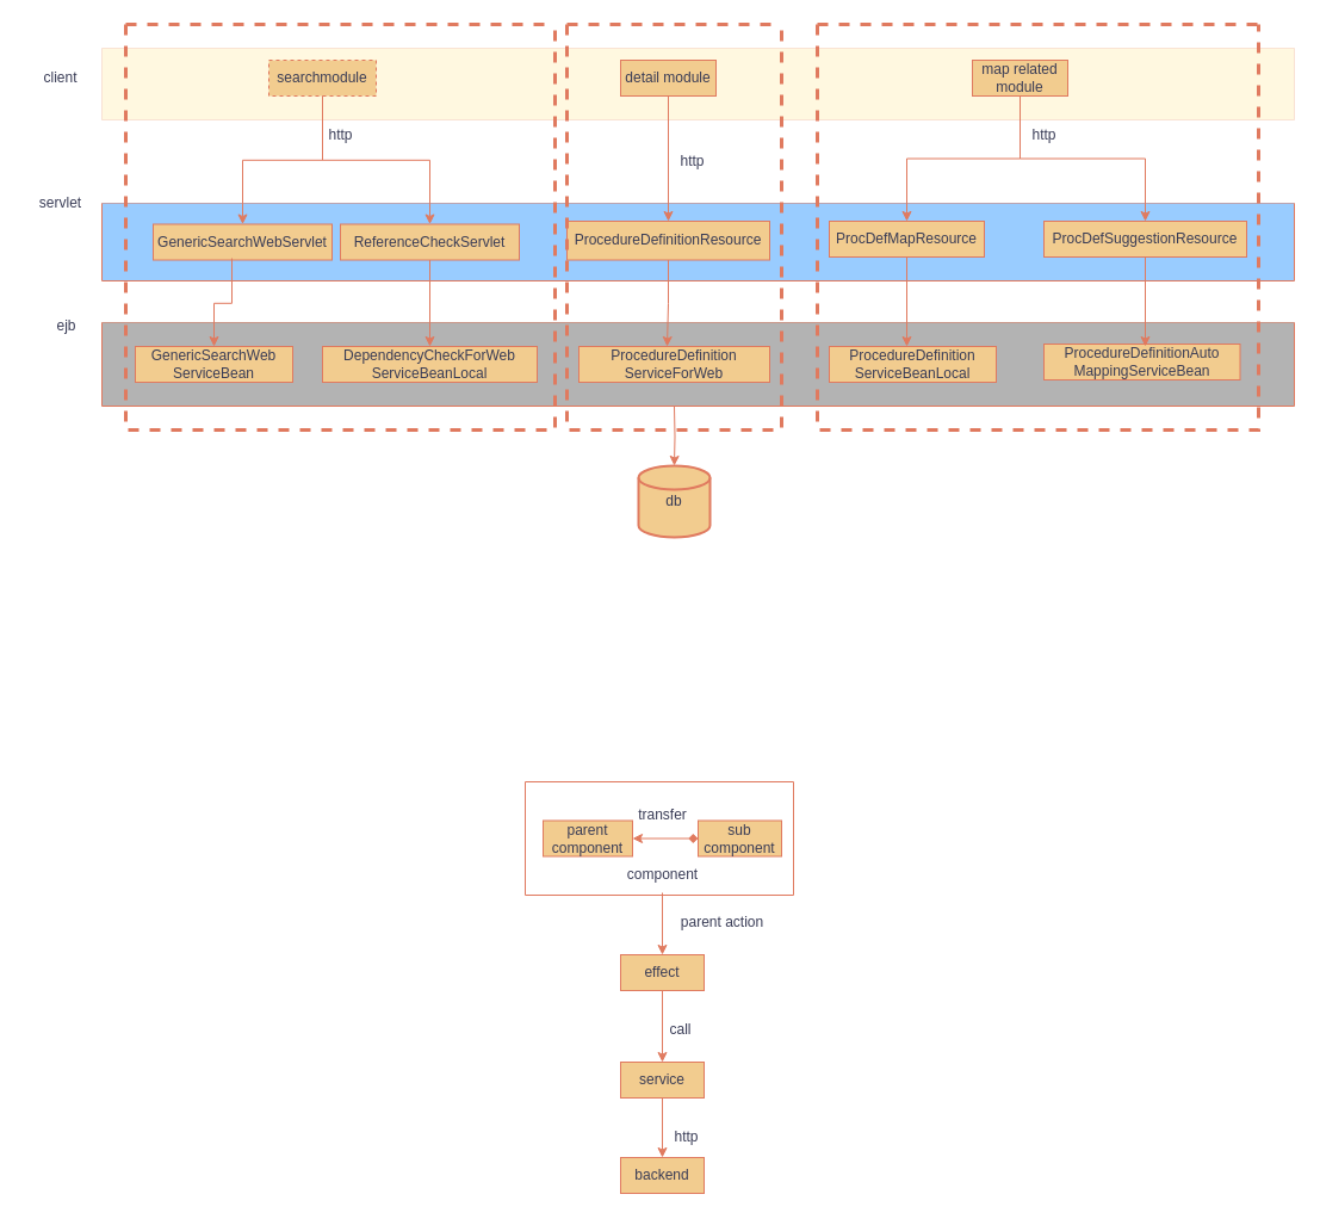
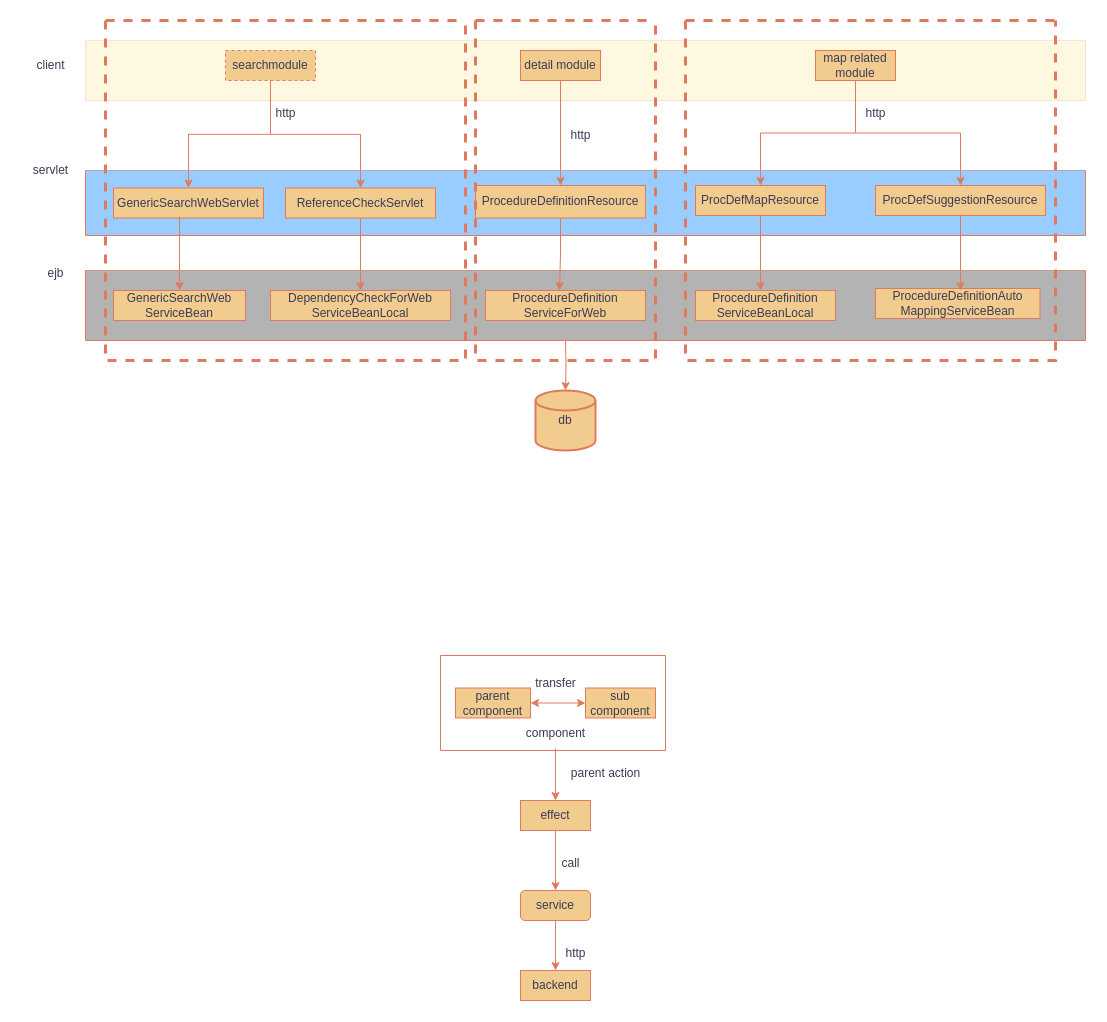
  <mxCell id="0" />
  <mxCell id="1" parent="0" />
  <mxCell id="2" value="" style="swimlane;startSize=0;rounded=0;labelBackgroundColor=none;swimlaneFillColor=#FFD966;fillStyle=auto;shadow=0;textShadow=0;glass=0;opacity=20;fillColor=#F2CC8F;strokeColor=#E07A5F;fontColor=#393C56;" vertex="1" parent="1"><mxGeometry x="85" y="40" width="1000" height="60" as="geometry"><mxRectangle x="200" y="40" width="50" height="40" as="alternateBounds" /></mxGeometry></mxCell>
  <mxCell id="3" value="searchmodule" style="rounded=0;whiteSpace=wrap;html=1;labelBackgroundColor=none;fillColor=#F2CC8F;strokeColor=#E07A5F;fontColor=#393C56;dashed=1;" vertex="1" parent="2"><mxGeometry x="140" y="10" width="90" height="30" as="geometry" /></mxCell>
  <mxCell id="4" value="detail module" style="rounded=0;whiteSpace=wrap;html=1;labelBackgroundColor=none;fillColor=#F2CC8F;strokeColor=#E07A5F;fontColor=#393C56;" vertex="1" parent="2"><mxGeometry x="435" y="10" width="80" height="30" as="geometry" /></mxCell>
  <mxCell id="5" value="map related module" style="rounded=0;whiteSpace=wrap;html=1;labelBackgroundColor=none;fillColor=#F2CC8F;strokeColor=#E07A5F;fontColor=#393C56;" vertex="1" parent="2"><mxGeometry x="730" y="10" width="80" height="30" as="geometry" /></mxCell>
  <mxCell id="6" value="client" style="text;html=1;align=center;verticalAlign=middle;resizable=0;points=[];autosize=1;strokeColor=none;fillColor=none;rounded=0;labelBackgroundColor=none;fontColor=#393C56;" vertex="1" parent="1"><mxGeometry x="25" y="50" width="50" height="30" as="geometry" /></mxCell>
  <mxCell id="7" value="" style="swimlane;startSize=0;rounded=0;labelBackgroundColor=none;swimlaneFillColor=#99CCFF;fillColor=#F2CC8F;strokeColor=#E07A5F;fontColor=#393C56;" vertex="1" parent="1"><mxGeometry x="85" y="170" width="1000" height="65" as="geometry"><mxRectangle x="200" y="40" width="50" height="40" as="alternateBounds" /></mxGeometry></mxCell>
- <mxCell id="8" value="GenericSearchWebServlet" style="rounded=0;whiteSpace=wrap;html=1;labelBackgroundColor=none;fillColor=#F2CC8F;strokeColor=#E07A5F;fontColor=#393C56;" vertex="1" parent="7"><mxGeometry x="43" y="17.5" width="150" height="30" as="geometry" /></mxCell>
+ <mxCell id="8" value="GenericSearchWebServlet" style="rounded=0;whiteSpace=wrap;html=1;labelBackgroundColor=none;fillColor=#F2CC8F;strokeColor=#E07A5F;fontColor=#393C56;" vertex="1" parent="7"><mxGeometry x="28" y="17.5" width="150" height="30" as="geometry" /></mxCell>
  <mxCell id="9" value="ReferenceCheckServlet" style="rounded=0;whiteSpace=wrap;html=1;labelBackgroundColor=none;fillColor=#F2CC8F;strokeColor=#E07A5F;fontColor=#393C56;" vertex="1" parent="7"><mxGeometry x="200" y="17.5" width="150" height="30" as="geometry" /></mxCell>
  <mxCell id="10" value="ProcedureDefinitionResource" style="rounded=0;whiteSpace=wrap;html=1;labelBackgroundColor=none;fillColor=#F2CC8F;strokeColor=#E07A5F;fontColor=#393C56;" vertex="1" parent="7"><mxGeometry x="390" y="15" width="170" height="32.5" as="geometry" /></mxCell>
  <mxCell id="11" value="ProcDefMapResource" style="rounded=0;whiteSpace=wrap;html=1;labelBackgroundColor=none;fillColor=#F2CC8F;strokeColor=#E07A5F;fontColor=#393C56;" vertex="1" parent="7"><mxGeometry x="610" y="15" width="130" height="30" as="geometry" /></mxCell>
  <mxCell id="12" value="ProcDefSuggestionResource" style="rounded=0;whiteSpace=wrap;html=1;labelBackgroundColor=none;fillColor=#F2CC8F;strokeColor=#E07A5F;fontColor=#393C56;" vertex="1" parent="7"><mxGeometry x="790" y="15" width="170" height="30" as="geometry" /></mxCell>
  <mxCell id="13" value="servlet" style="text;html=1;align=center;verticalAlign=middle;resizable=0;points=[];autosize=1;strokeColor=none;fillColor=none;rounded=0;labelBackgroundColor=none;fontColor=#393C56;" vertex="1" parent="1"><mxGeometry x="20" y="155" width="60" height="30" as="geometry" /></mxCell>
  <mxCell id="14" value="" style="edgeStyle=orthogonalEdgeStyle;rounded=0;orthogonalLoop=1;jettySize=auto;html=1;labelBackgroundColor=none;fontColor=default;strokeColor=#E07A5F;" edge="1" parent="1" target="22"><mxGeometry relative="1" as="geometry"><mxPoint x="565" y="340" as="sourcePoint" /></mxGeometry></mxCell>
  <mxCell id="15" value="" style="swimlane;startSize=0;rounded=0;labelBackgroundColor=none;swimlaneFillColor=#B3B3B3;fillColor=#F2CC8F;strokeColor=#E07A5F;fontColor=#393C56;" vertex="1" parent="1"><mxGeometry x="85" y="270" width="1000" height="70" as="geometry"><mxRectangle x="200" y="40" width="50" height="40" as="alternateBounds" /></mxGeometry></mxCell>
  <mxCell id="16" value="GenericSearchWeb&lt;br&gt;ServiceBean" style="rounded=0;whiteSpace=wrap;html=1;labelBackgroundColor=none;fillColor=#F2CC8F;strokeColor=#E07A5F;fontColor=#393C56;" vertex="1" parent="15"><mxGeometry x="28" y="20" width="132" height="30" as="geometry" /></mxCell>
  <mxCell id="17" value="DependencyCheckForWeb&lt;br&gt;ServiceBeanLocal" style="rounded=0;whiteSpace=wrap;html=1;labelBackgroundColor=none;fillColor=#F2CC8F;strokeColor=#E07A5F;fontColor=#393C56;" vertex="1" parent="15"><mxGeometry x="185" y="20" width="180" height="30" as="geometry" /></mxCell>
  <mxCell id="18" value="ProcedureDefinition&lt;br&gt;ServiceForWeb" style="rounded=0;whiteSpace=wrap;html=1;labelBackgroundColor=none;fillColor=#F2CC8F;strokeColor=#E07A5F;fontColor=#393C56;" vertex="1" parent="15"><mxGeometry x="400" y="20" width="160" height="30" as="geometry" /></mxCell>
  <mxCell id="19" value="ProcedureDefinition&lt;br&gt;ServiceBeanLocal" style="rounded=0;whiteSpace=wrap;html=1;labelBackgroundColor=none;fillColor=#F2CC8F;strokeColor=#E07A5F;fontColor=#393C56;" vertex="1" parent="15"><mxGeometry x="610" y="20" width="140" height="30" as="geometry" /></mxCell>
  <mxCell id="20" value="ProcedureDefinitionAuto&lt;br&gt;MappingServiceBean" style="rounded=0;whiteSpace=wrap;html=1;labelBackgroundColor=none;fillColor=#F2CC8F;strokeColor=#E07A5F;fontColor=#393C56;" vertex="1" parent="15"><mxGeometry x="790" y="18" width="164.5" height="30" as="geometry" /></mxCell>
  <mxCell id="21" value="ejb" style="text;html=1;align=center;verticalAlign=middle;resizable=0;points=[];autosize=1;strokeColor=none;fillColor=none;rounded=0;labelBackgroundColor=none;fontColor=#393C56;" vertex="1" parent="1"><mxGeometry x="35" y="258" width="40" height="30" as="geometry" /></mxCell>
  <mxCell id="22" value="db" style="strokeWidth=2;html=1;shape=mxgraph.flowchart.database;whiteSpace=wrap;rounded=0;labelBackgroundColor=none;fillColor=#F2CC8F;strokeColor=#E07A5F;fontColor=#393C56;" vertex="1" parent="1"><mxGeometry x="535" y="390" width="60" height="60" as="geometry" /></mxCell>
  <mxCell id="23" value="" style="edgeStyle=orthogonalEdgeStyle;rounded=0;orthogonalLoop=1;jettySize=auto;html=1;labelBackgroundColor=none;fontColor=default;strokeColor=#E07A5F;" edge="1" parent="1" source="3" target="9"><mxGeometry relative="1" as="geometry" /></mxCell>
  <mxCell id="24" style="edgeStyle=orthogonalEdgeStyle;rounded=0;orthogonalLoop=1;jettySize=auto;html=1;labelBackgroundColor=none;fontColor=default;strokeColor=#E07A5F;" edge="1" parent="1" source="3" target="8"><mxGeometry relative="1" as="geometry" /></mxCell>
  <mxCell id="25" style="edgeStyle=orthogonalEdgeStyle;rounded=0;orthogonalLoop=1;jettySize=auto;html=1;entryX=0.5;entryY=0;entryDx=0;entryDy=0;labelBackgroundColor=none;fontColor=default;strokeColor=#E07A5F;" edge="1" parent="1" source="5" target="11"><mxGeometry relative="1" as="geometry" /></mxCell>
  <mxCell id="26" style="edgeStyle=orthogonalEdgeStyle;rounded=0;orthogonalLoop=1;jettySize=auto;html=1;labelBackgroundColor=none;fontColor=default;strokeColor=#E07A5F;" edge="1" parent="1" source="5" target="12"><mxGeometry relative="1" as="geometry" /></mxCell>
  <mxCell id="27" value="" style="edgeStyle=orthogonalEdgeStyle;rounded=0;orthogonalLoop=1;jettySize=auto;html=1;labelBackgroundColor=none;fontColor=default;exitX=0.44;exitY=0.95;exitDx=0;exitDy=0;exitPerimeter=0;strokeColor=#E07A5F;" edge="1" parent="1" source="8" target="16"><mxGeometry relative="1" as="geometry" /></mxCell>
  <mxCell id="28" style="edgeStyle=orthogonalEdgeStyle;rounded=0;orthogonalLoop=1;jettySize=auto;html=1;entryX=0.5;entryY=0;entryDx=0;entryDy=0;labelBackgroundColor=none;fontColor=default;strokeColor=#E07A5F;" edge="1" parent="1" source="9" target="17"><mxGeometry relative="1" as="geometry" /></mxCell>
  <mxCell id="29" style="edgeStyle=orthogonalEdgeStyle;rounded=0;orthogonalLoop=1;jettySize=auto;html=1;labelBackgroundColor=none;fontColor=default;strokeColor=#E07A5F;" edge="1" parent="1" source="11"><mxGeometry relative="1" as="geometry"><mxPoint x="760" y="290" as="targetPoint" /></mxGeometry></mxCell>
  <mxCell id="30" style="edgeStyle=orthogonalEdgeStyle;rounded=0;orthogonalLoop=1;jettySize=auto;html=1;labelBackgroundColor=none;fontColor=default;strokeColor=#E07A5F;" edge="1" parent="1" source="12"><mxGeometry relative="1" as="geometry"><mxPoint x="960" y="290" as="targetPoint" /></mxGeometry></mxCell>
  <mxCell id="31" value="" style="edgeStyle=orthogonalEdgeStyle;rounded=0;orthogonalLoop=1;jettySize=auto;html=1;labelBackgroundColor=none;fontColor=default;strokeColor=#E07A5F;" edge="1" parent="1" source="32" target="34"><mxGeometry relative="1" as="geometry" /></mxCell>
  <mxCell id="32" value="effect" style="rounded=0;whiteSpace=wrap;html=1;labelBackgroundColor=none;fillColor=#F2CC8F;strokeColor=#E07A5F;fontColor=#393C56;" vertex="1" parent="1"><mxGeometry x="520" y="800" width="70" height="30" as="geometry" /></mxCell>
  <mxCell id="33" value="" style="edgeStyle=orthogonalEdgeStyle;rounded=0;orthogonalLoop=1;jettySize=auto;html=1;labelBackgroundColor=none;fontColor=default;strokeColor=#E07A5F;" edge="1" parent="1" source="34" target="35"><mxGeometry relative="1" as="geometry" /></mxCell>
- <mxCell id="34" value="service" style="rounded=0;whiteSpace=wrap;html=1;labelBackgroundColor=none;fillColor=#F2CC8F;strokeColor=#E07A5F;fontColor=#393C56;" vertex="1" parent="1"><mxGeometry x="520" y="890" width="70" height="30" as="geometry" /></mxCell>
+ <mxCell id="34" value="service" style="whiteSpace=wrap;html=1;labelBackgroundColor=none;fillColor=#F2CC8F;strokeColor=#E07A5F;fontColor=#393C56;rounded=1;" vertex="1" parent="1"><mxGeometry x="520" y="890" width="70" height="30" as="geometry" /></mxCell>
  <mxCell id="35" value="backend" style="rounded=0;whiteSpace=wrap;html=1;labelBackgroundColor=none;fillColor=#F2CC8F;strokeColor=#E07A5F;fontColor=#393C56;" vertex="1" parent="1"><mxGeometry x="520" y="970" width="70" height="30" as="geometry" /></mxCell>
  <mxCell id="36" value="" style="swimlane;startSize=0;rounded=0;labelBackgroundColor=none;fillColor=#F2CC8F;strokeColor=#E07A5F;fontColor=#393C56;" vertex="1" parent="1"><mxGeometry x="440" y="655" width="225" height="95" as="geometry"><mxRectangle x="545" y="655" width="50" height="40" as="alternateBounds" /></mxGeometry></mxCell>
  <mxCell id="37" value="parent&lt;br&gt;component" style="rounded=0;whiteSpace=wrap;html=1;labelBackgroundColor=none;fillColor=#F2CC8F;strokeColor=#E07A5F;fontColor=#393C56;" vertex="1" parent="36"><mxGeometry x="15" y="32.5" width="75" height="30" as="geometry" /></mxCell>
  <mxCell id="38" value="sub&lt;br&gt;component" style="rounded=0;whiteSpace=wrap;html=1;labelBackgroundColor=none;fillColor=#F2CC8F;strokeColor=#E07A5F;fontColor=#393C56;" vertex="1" parent="36"><mxGeometry x="145" y="32.5" width="70" height="30" as="geometry" /></mxCell>
- <mxCell id="39" value="" style="endArrow=diamond;startArrow=classic;html=1;rounded=0;exitX=1;exitY=0.5;exitDx=0;exitDy=0;entryX=0;entryY=0.5;entryDx=0;entryDy=0;labelBackgroundColor=none;fontColor=default;strokeColor=#E07A5F;" edge="1" parent="36" source="37" target="38"><mxGeometry width="50" height="50" relative="1" as="geometry"><mxPoint x="165" y="115" as="sourcePoint" /><mxPoint x="215" y="65" as="targetPoint" /></mxGeometry></mxCell>
+ <mxCell id="39" value="" style="endArrow=classic;startArrow=classic;html=1;rounded=0;exitX=1;exitY=0.5;exitDx=0;exitDy=0;entryX=0;entryY=0.5;entryDx=0;entryDy=0;labelBackgroundColor=none;fontColor=default;strokeColor=#E07A5F;" edge="1" parent="36" source="37" target="38"><mxGeometry width="50" height="50" relative="1" as="geometry"><mxPoint x="165" y="115" as="sourcePoint" /><mxPoint x="215" y="65" as="targetPoint" /></mxGeometry></mxCell>
  <mxCell id="40" value="component" style="text;html=1;align=center;verticalAlign=middle;resizable=0;points=[];autosize=1;strokeColor=none;fillColor=none;rounded=0;labelBackgroundColor=none;fontColor=#393C56;" vertex="1" parent="1"><mxGeometry x="515" y="718" width="80" height="30" as="geometry" /></mxCell>
  <mxCell id="41" style="edgeStyle=orthogonalEdgeStyle;rounded=0;orthogonalLoop=1;jettySize=auto;html=1;labelBackgroundColor=none;fontColor=default;strokeColor=#E07A5F;" edge="1" parent="1"><mxGeometry relative="1" as="geometry"><mxPoint x="555" y="748" as="sourcePoint" /><mxPoint x="555" y="800" as="targetPoint" /></mxGeometry></mxCell>
  <mxCell id="42" value="parent action" style="text;html=1;align=center;verticalAlign=middle;resizable=0;points=[];autosize=1;strokeColor=none;fillColor=none;rounded=0;labelBackgroundColor=none;fontColor=#393C56;" vertex="1" parent="1"><mxGeometry x="555" y="758" width="100" height="30" as="geometry" /></mxCell>
  <mxCell id="43" value="call" style="text;html=1;align=center;verticalAlign=middle;resizable=0;points=[];autosize=1;strokeColor=none;fillColor=none;rounded=0;labelBackgroundColor=none;fontColor=#393C56;" vertex="1" parent="1"><mxGeometry x="550" y="848" width="40" height="30" as="geometry" /></mxCell>
  <mxCell id="44" value="http" style="text;html=1;align=center;verticalAlign=middle;resizable=0;points=[];autosize=1;strokeColor=none;fillColor=none;rounded=0;labelBackgroundColor=none;fontColor=#393C56;" vertex="1" parent="1"><mxGeometry x="555" y="938" width="40" height="30" as="geometry" /></mxCell>
  <mxCell id="45" value="transfer" style="text;html=1;align=center;verticalAlign=middle;resizable=0;points=[];autosize=1;strokeColor=none;fillColor=none;rounded=0;labelBackgroundColor=none;fontColor=#393C56;" vertex="1" parent="1"><mxGeometry x="525" y="668" width="60" height="30" as="geometry" /></mxCell>
  <mxCell id="46" value="" style="edgeStyle=orthogonalEdgeStyle;rounded=0;orthogonalLoop=1;jettySize=auto;html=1;fontColor=default;labelBackgroundColor=none;strokeColor=#E07A5F;" edge="1" parent="1" source="10"><mxGeometry relative="1" as="geometry"><mxPoint x="559" y="290" as="targetPoint" /></mxGeometry></mxCell>
  <mxCell id="47" value="" style="edgeStyle=orthogonalEdgeStyle;rounded=0;orthogonalLoop=1;jettySize=auto;html=1;labelBackgroundColor=none;strokeColor=#E07A5F;fontColor=default;" edge="1" parent="1" source="4" target="10"><mxGeometry relative="1" as="geometry" /></mxCell>
  <mxCell id="48" value="" style="swimlane;startSize=0;dashed=1;fillColor=#F2CC8F;strokeColor=#E07A5F;strokeWidth=3;labelBackgroundColor=none;fontColor=#393C56;" vertex="1" parent="1"><mxGeometry x="105" y="20" width="360" height="340" as="geometry" /></mxCell>
  <mxCell id="49" value="" style="swimlane;startSize=0;dashed=1;strokeColor=#E07A5F;strokeWidth=3;labelBackgroundColor=none;fillColor=#F2CC8F;fontColor=#393C56;" vertex="1" parent="1"><mxGeometry x="475" y="20" width="180" height="340" as="geometry" /></mxCell>
  <mxCell id="50" value="http" style="text;html=1;align=center;verticalAlign=middle;resizable=0;points=[];autosize=1;strokeColor=none;fillColor=none;labelBackgroundColor=none;fontColor=#393C56;" vertex="1" parent="49"><mxGeometry x="85" y="100" width="40" height="30" as="geometry" /></mxCell>
  <mxCell id="51" value="" style="swimlane;startSize=0;dashed=1;strokeWidth=3;labelBackgroundColor=none;fillColor=#F2CC8F;strokeColor=#E07A5F;fontColor=#393C56;" vertex="1" parent="1"><mxGeometry x="685" y="20" width="370" height="340" as="geometry" /></mxCell>
  <mxCell id="52" value="http" style="text;html=1;align=center;verticalAlign=middle;resizable=0;points=[];autosize=1;strokeColor=none;fillColor=none;labelBackgroundColor=none;fontColor=#393C56;" vertex="1" parent="1"><mxGeometry x="265" y="98" width="40" height="30" as="geometry" /></mxCell>
  <mxCell id="53" value="http" style="text;html=1;align=center;verticalAlign=middle;resizable=0;points=[];autosize=1;strokeColor=none;fillColor=none;labelBackgroundColor=none;fontColor=#393C56;" vertex="1" parent="1"><mxGeometry x="855" y="98" width="40" height="30" as="geometry" /></mxCell>
